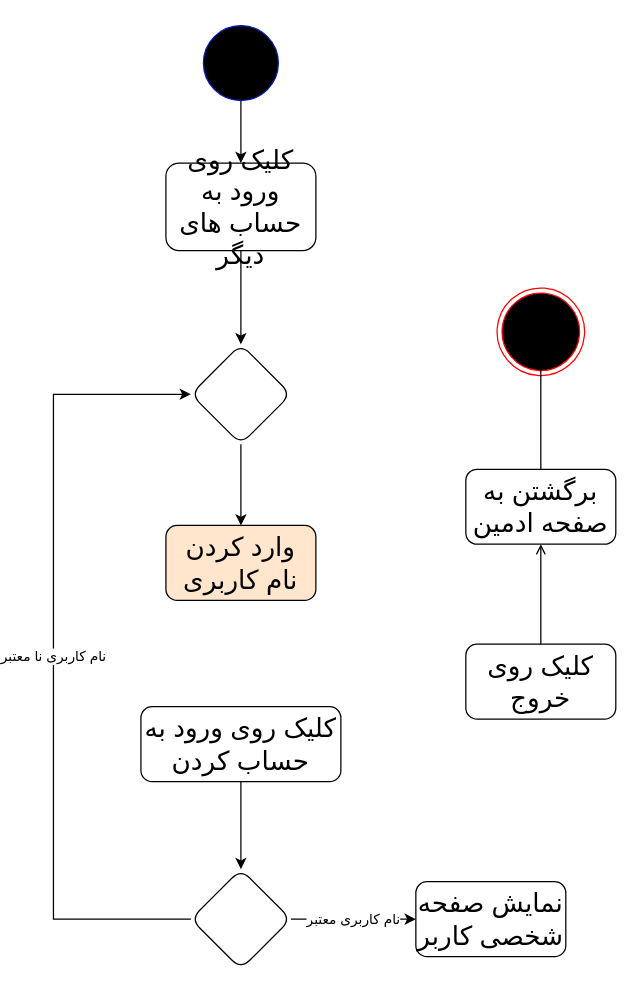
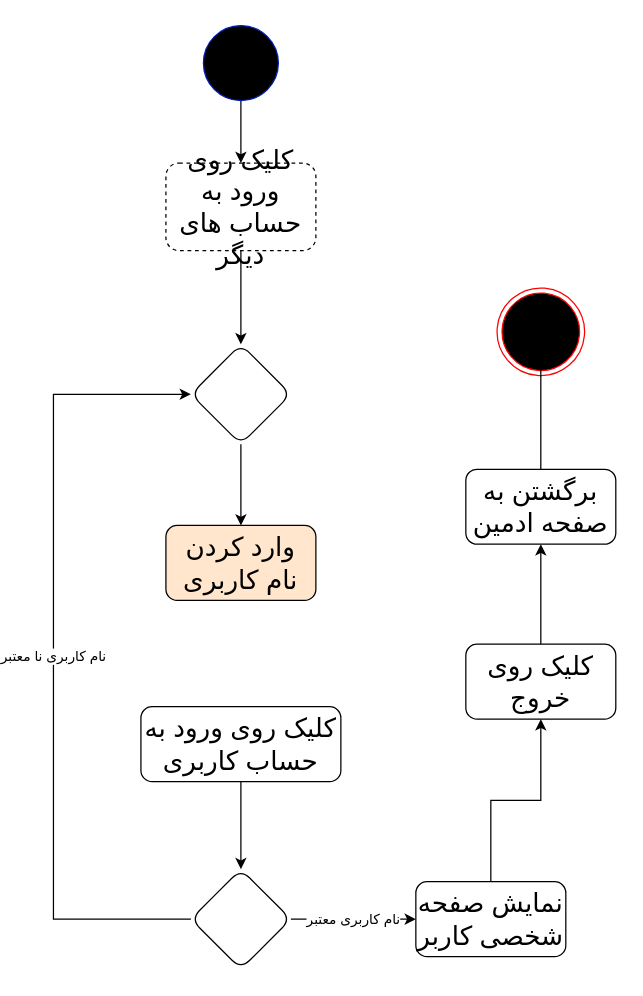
  <mxCell id="0" />
  <mxCell id="1" parent="0" />
  <mxCell id="2" style="edgeStyle=orthogonalEdgeStyle;rounded=0;orthogonalLoop=1;jettySize=auto;html=1;exitX=0.5;exitY=1;exitDx=0;exitDy=0;exitPerimeter=0;entryX=0.5;entryY=0;entryDx=0;entryDy=0;" parent="1" source="3" target="5" edge="1"><mxGeometry relative="1" as="geometry" /></mxCell>
  <mxCell id="3" value="" style="verticalLabelPosition=bottom;verticalAlign=top;html=1;shape=mxgraph.flowchart.on-page_reference;fillColor=#000000;fontColor=#ffffff;strokeColor=#001DBC;" parent="1" vertex="1"><mxGeometry x="140" y="20" width="60" height="60" as="geometry" /></mxCell>
  <mxCell id="4" value="" style="edgeStyle=orthogonalEdgeStyle;rounded=0;orthogonalLoop=1;jettySize=auto;html=1;" parent="1" source="5" target="14" edge="1"><mxGeometry relative="1" as="geometry" /></mxCell>
- <mxCell id="5" value="کلیک روی ورود به حساب های دیگر" style="rounded=1;whiteSpace=wrap;html=1;fontSize=21;" parent="1" vertex="1"><mxGeometry x="110" y="130" width="120" height="70" as="geometry" /></mxCell>
+ <mxCell id="5" value="کلیک روی ورود به حساب های دیگر" style="rounded=1;whiteSpace=wrap;html=1;fontSize=21;dashed=1;" parent="1" vertex="1"><mxGeometry x="110" y="130" width="120" height="70" as="geometry" /></mxCell>
  <mxCell id="6" value="" style="ellipse;html=1;shape=endState;fillColor=#000000;strokeColor=#ff0000;strokeWidth=1;fontSize=20;rotation=5;" parent="1" vertex="1"><mxGeometry x="375" y="230" width="70" height="70" as="geometry" /></mxCell>
  <mxCell id="7" value="وارد کردن نام کاربری" style="whiteSpace=wrap;html=1;fontSize=21;rounded=1;fillColor=#ffe6cc;" parent="1" vertex="1"><mxGeometry x="110" y="420" width="120" height="60" as="geometry" /></mxCell>
  <mxCell id="8" value="" style="edgeStyle=orthogonalEdgeStyle;rounded=0;orthogonalLoop=1;jettySize=auto;html=1;" parent="1" source="9" target="12" edge="1"><mxGeometry relative="1" as="geometry" /></mxCell>
- <mxCell id="9" value="کلیک روی ورود به حساب کردن" style="whiteSpace=wrap;html=1;fontSize=21;rounded=1;" parent="1" vertex="1"><mxGeometry x="90" y="565" width="160" height="60" as="geometry" /></mxCell>
+ <mxCell id="9" value="کلیک روی ورود به حساب کاربری" style="whiteSpace=wrap;html=1;fontSize=21;rounded=1;" parent="1" vertex="1"><mxGeometry x="90" y="565" width="160" height="60" as="geometry" /></mxCell>
  <mxCell id="10" value="نام کاربری نا معتبر" style="edgeStyle=orthogonalEdgeStyle;rounded=0;orthogonalLoop=1;jettySize=auto;html=1;exitX=0;exitY=0.5;exitDx=0;exitDy=0;entryX=0;entryY=0.5;entryDx=0;entryDy=0;" parent="1" source="12" target="14" edge="1"><mxGeometry relative="1" as="geometry"><Array as="points"><mxPoint x="20" y="735" /><mxPoint x="20" y="315" /></Array></mxGeometry></mxCell>
  <mxCell id="11" value="نام کاربری معتبر" style="edgeStyle=orthogonalEdgeStyle;rounded=0;orthogonalLoop=1;jettySize=auto;html=1;" parent="1" source="12" target="16" edge="1"><mxGeometry relative="1" as="geometry" /></mxCell>
  <mxCell id="12" value="" style="rhombus;whiteSpace=wrap;html=1;fontSize=21;rounded=1;" parent="1" vertex="1"><mxGeometry x="130" y="695" width="80" height="80" as="geometry" /></mxCell>
  <mxCell id="13" style="edgeStyle=orthogonalEdgeStyle;rounded=0;orthogonalLoop=1;jettySize=auto;html=1;exitX=0.5;exitY=1;exitDx=0;exitDy=0;entryX=0.5;entryY=0;entryDx=0;entryDy=0;" parent="1" source="14" target="7" edge="1"><mxGeometry relative="1" as="geometry" /></mxCell>
  <mxCell id="14" value="" style="rhombus;whiteSpace=wrap;html=1;fontSize=21;rounded=1;" parent="1" vertex="1"><mxGeometry x="130" y="275" width="80" height="80" as="geometry" /></mxCell>
+ <mxCell id="15" value="" style="edgeStyle=orthogonalEdgeStyle;rounded=0;orthogonalLoop=1;jettySize=auto;html=1;" parent="1" source="16" target="18" edge="1"><mxGeometry relative="1" as="geometry" /></mxCell>
  <mxCell id="16" value="نمایش صفحه شخصی کاربر" style="whiteSpace=wrap;html=1;fontSize=21;rounded=1;" parent="1" vertex="1"><mxGeometry x="310" y="705" width="120" height="60" as="geometry" /></mxCell>
- <mxCell id="17" value="" style="edgeStyle=orthogonalEdgeStyle;rounded=0;orthogonalLoop=1;jettySize=auto;html=1;endArrow=open;" parent="1" source="18" target="20" edge="1"><mxGeometry relative="1" as="geometry" /></mxCell>
+ <mxCell id="17" value="" style="edgeStyle=orthogonalEdgeStyle;rounded=0;orthogonalLoop=1;jettySize=auto;html=1;" parent="1" source="18" target="20" edge="1"><mxGeometry relative="1" as="geometry" /></mxCell>
  <mxCell id="18" value="کلیک روی خروج" style="whiteSpace=wrap;html=1;fontSize=21;rounded=1;" parent="1" vertex="1"><mxGeometry x="350" y="515" width="120" height="60" as="geometry" /></mxCell>
  <mxCell id="19" style="edgeStyle=orthogonalEdgeStyle;rounded=0;orthogonalLoop=1;jettySize=auto;html=1;exitX=0.5;exitY=0;exitDx=0;exitDy=0;entryX=0.519;entryY=0.713;entryDx=0;entryDy=0;entryPerimeter=0;" parent="1" source="20" target="6" edge="1"><mxGeometry relative="1" as="geometry" /></mxCell>
  <mxCell id="20" value="برگشتن به صفحه ادمین" style="whiteSpace=wrap;html=1;fontSize=21;rounded=1;" parent="1" vertex="1"><mxGeometry x="350" y="375" width="120" height="60" as="geometry" /></mxCell>
